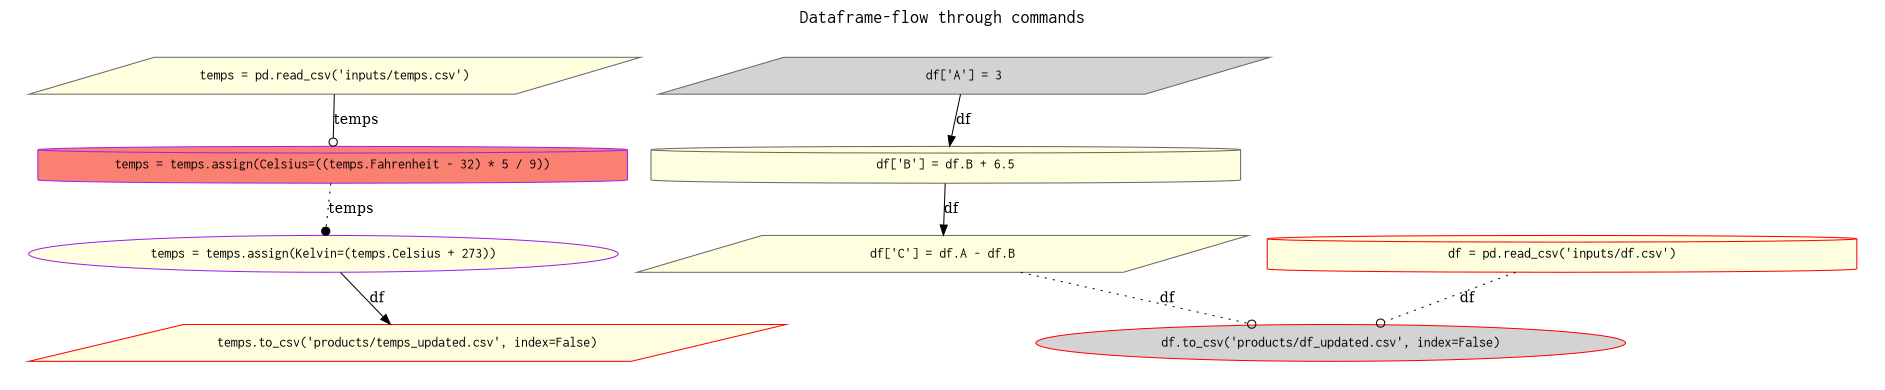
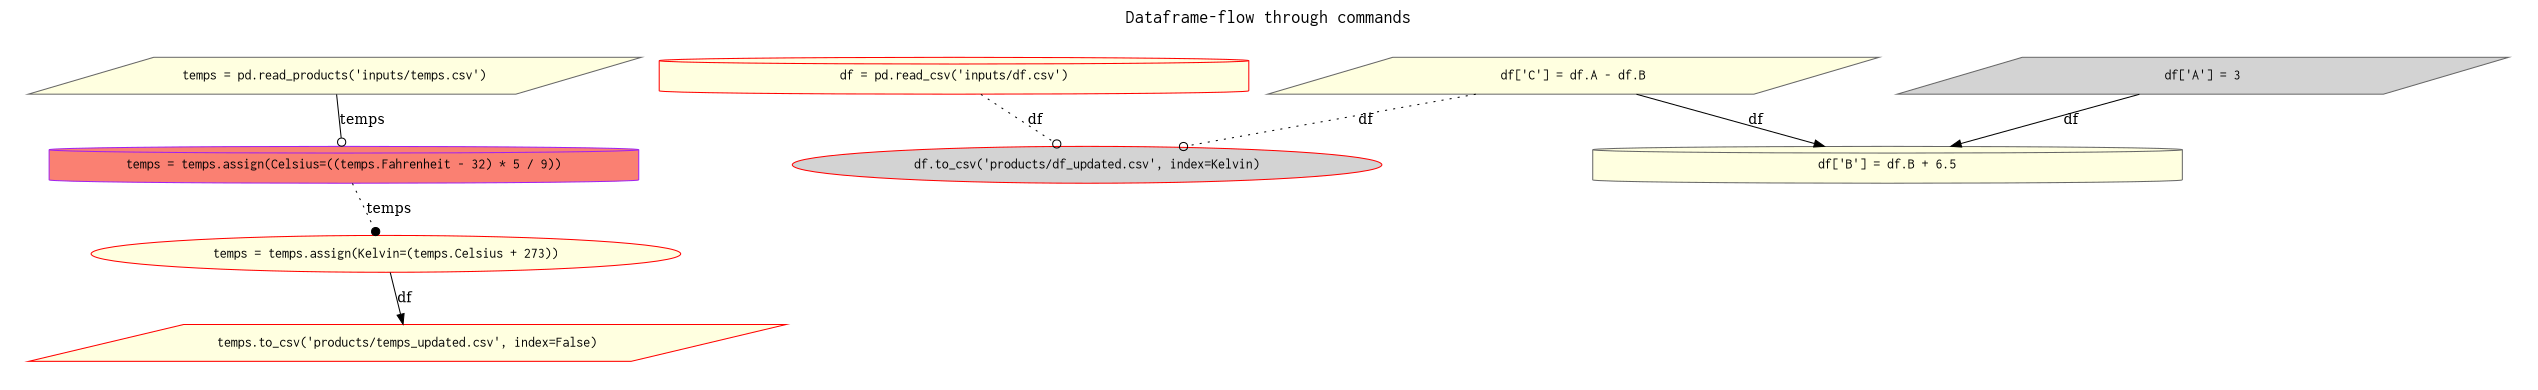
  digraph {
    fontname=Courier
    fontsize=18
    label="Dataframe-flow through commands"
    labelloc=t
    rankdir=TB
    node [color=gray40 fillcolor=lightyellow fontname=Courier peripheries=1 shape=parallelogram style=filled]
    edge [arrowhead=odot style=solid]
    n1 [color=red label="df = pd.read_csv('inputs/df.csv')" shape=cylinder width=8]
    n2 [fillcolor=lightgrey label="df['A'] = 3" width=8]
    n3 [label="df['B'] = df.B + 6.5" shape=cylinder width=8]
    n4 [label="df['C'] = df.A - df.B" width=8]
-   n5 [color=red fillcolor=lightgrey label="df.to_csv('products/df_updated.csv', index=False)" shape=ellipse width=8]
-   n6 [label="temps = pd.read_csv('inputs/temps.csv')" width=8]
+   n5 [color=red fillcolor=lightgrey label="df.to_csv('products/df_updated.csv', index=Kelvin)" shape=ellipse width=8]
+   n6 [label="temps = pd.read_products('inputs/temps.csv')" width=8]
    n7 [color=purple fillcolor=salmon label="temps = temps.assign(Celsius=((temps.Fahrenheit - 32) * 5 / 9))" shape=cylinder width=8]
-   n8 [color=purple label="temps = temps.assign(Kelvin=(temps.Celsius + 273))" shape=ellipse width=8]
+   n8 [color=red label="temps = temps.assign(Kelvin=(temps.Celsius + 273))" shape=ellipse width=8]
    n9 [color=red label="temps.to_csv('products/temps_updated.csv', index=False)" width=8]
    subgraph cluster_1 {
      color=white
      label=""
      penwidth=0
      subgraph cluster_2 {
        color=white
        label=""
        penwidth=0
        n1
        n2
        n3
        n4
        n5
        n6
        n7
        n8
        n9
      }
    }
    n1 -> n5 [label=df style=dotted]
    n2 -> n3 [arrowhead=normal label=df]
-   n3 -> n4 [arrowhead=normal label=df]
+   n4 -> n3 [arrowhead=normal label=df]
    n4 -> n5 [label=df style=dotted]
    n6 -> n7 [label=temps]
    n7 -> n8 [arrowhead=dot label=temps style=dotted]
    n8 -> n9 [arrowhead=normal label=df]
  }
